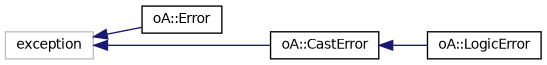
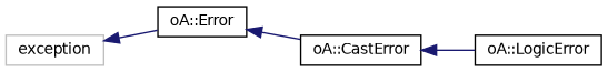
  digraph {
    rankdir=LR
    node [color=black fillcolor=white fontname=Helvetica fontsize=10 shape=record style=filled]
    edge [color=midnightblue dir=back fontname=Helvetica fontsize=10 labelfontname=Helvetica labelfontsize=10 style=solid]
    n1 [color=grey75 height=0.2 label=exception width=0.4]
    n2 [height=0.2 label="oA::Error" width=0.4]
    n3 [height=0.2 label="oA::CastError" width=0.4]
    n4 [height=0.2 label="oA::LogicError" width=0.4]
    n1 -> n2
-   n1 -> n3
+   n2 -> n3
    n3 -> n4
  }
